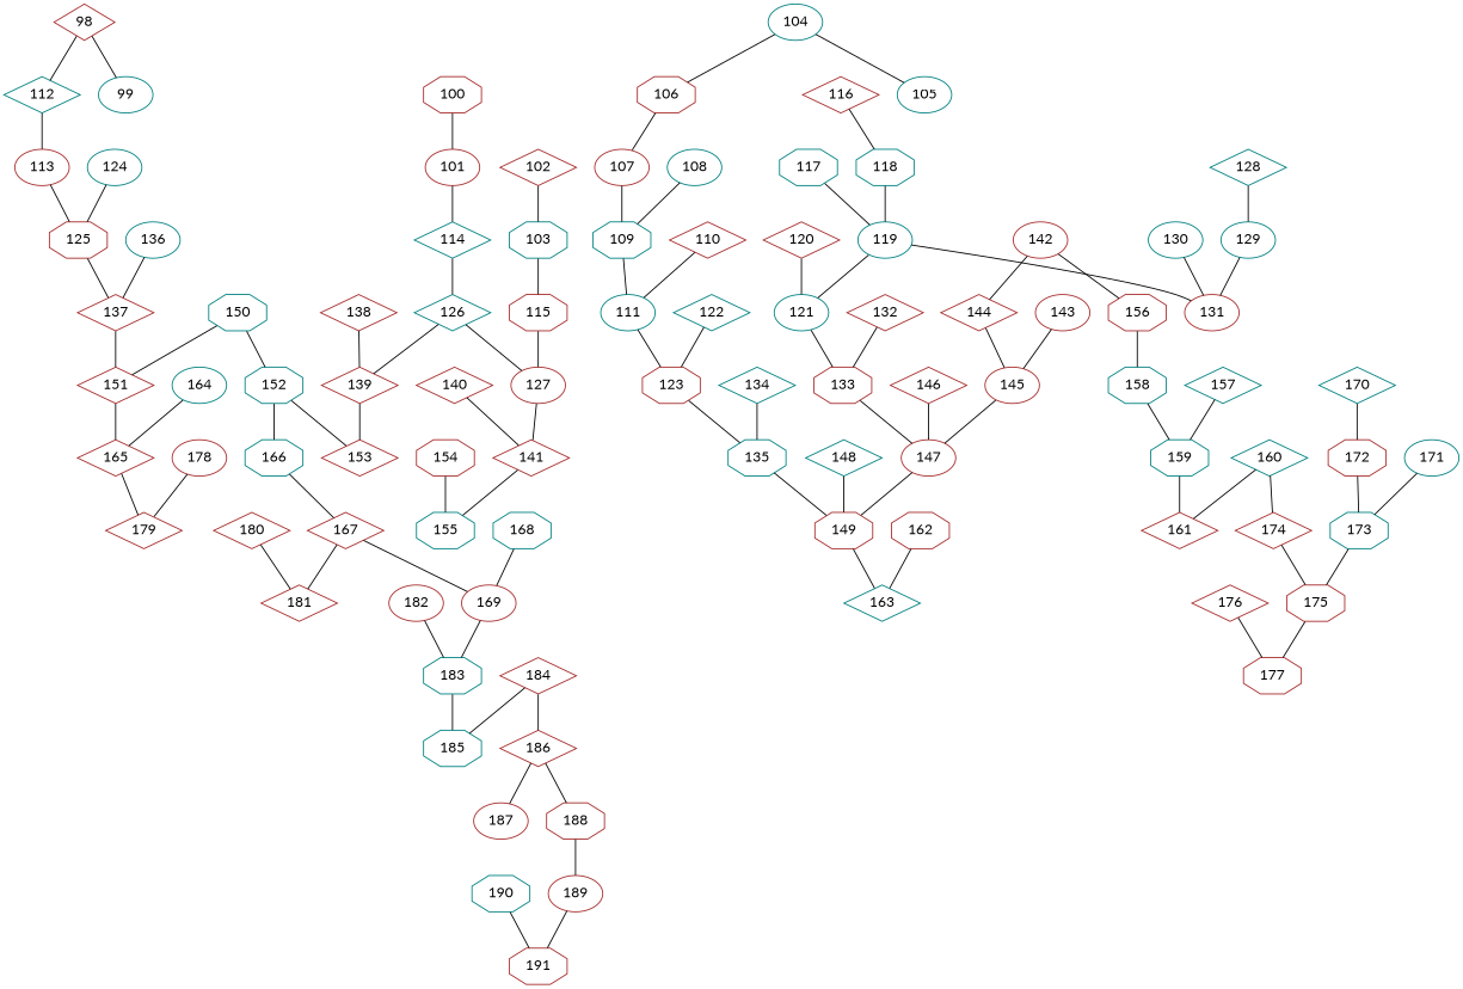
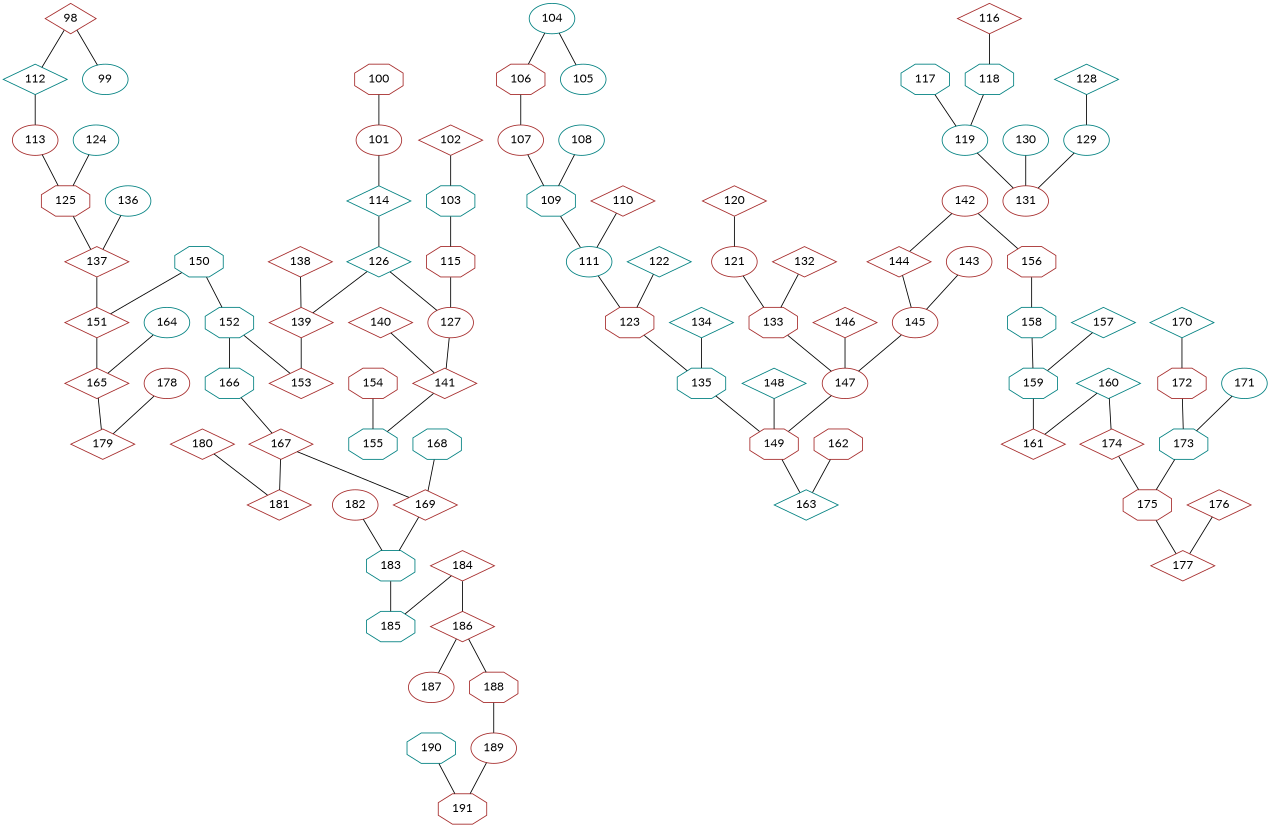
  graph {
    fontname=Lato
    node [color=brown fontname=Lato shape=diamond]
    edge [fontname=Lato]
    99 [color=teal shape=ellipse]
    98
    112 [color=teal]
    113 [shape=ellipse]
    100 [shape=octagon]
    101 [shape=ellipse]
    114 [color=teal]
    126 [color=teal]
    104 [color=teal shape=ellipse]
    106 [shape=octagon]
    105 [color=teal shape=ellipse]
    107 [shape=ellipse]
    109 [color=teal shape=octagon]
    111 [color=teal shape=ellipse]
    110
    123 [shape=octagon]
    135 [color=teal shape=octagon]
    152 [color=teal shape=octagon]
    153
    166 [color=teal shape=octagon]
    167
    122 [color=teal]
    149 [shape=octagon]
    124 [color=teal shape=ellipse]
    125 [shape=octagon]
    137
    151
    150 [color=teal shape=octagon]
    165
    179
    148 [color=teal]
    163 [color=teal]
    108 [color=teal shape=ellipse]
-   121 [color=teal shape=ellipse]
+   121 [shape=ellipse]
    120
    133 [shape=octagon]
    147 [shape=ellipse]
    146
    145 [shape=ellipse]
    144
    140
    141
    155 [color=teal shape=octagon]
    142 [shape=ellipse]
    156 [shape=octagon]
    158 [color=teal shape=octagon]
    143 [shape=ellipse]
    190 [color=teal shape=octagon]
    191 [shape=octagon]
    184
    186
    185 [color=teal shape=octagon]
    187 [shape=ellipse]
    188 [shape=octagon]
    189 [shape=ellipse]
    103 [color=teal shape=octagon]
    102
    115 [shape=octagon]
    127 [shape=ellipse]
    117 [color=teal shape=octagon]
    119 [color=teal shape=ellipse]
    131 [shape=ellipse]
    118 [color=teal shape=octagon]
    182 [shape=ellipse]
    183 [color=teal shape=octagon]
    178 [shape=ellipse]
    180
    181
    138
    139
-   177 [shape=octagon]
+   177
    176
    175 [shape=octagon]
    174
    116
    136 [color=teal shape=ellipse]
    172 [shape=octagon]
    173 [color=teal shape=octagon]
    171 [color=teal shape=ellipse]
    134 [color=teal]
    170 [color=teal]
    168 [color=teal shape=octagon]
-   169 [shape=ellipse]
+   169
    132
    164 [color=teal shape=ellipse]
    130 [color=teal shape=ellipse]
    162 [shape=octagon]
    160 [color=teal]
    161
    128 [color=teal]
    129 [color=teal shape=ellipse]
    157 [color=teal]
    159 [color=teal shape=octagon]
    154 [shape=octagon]
    98 -- 99
    98 -- 112
    112 -- 113
    113 -- 125
    100 -- 101
    101 -- 114
    114 -- 126
    126 -- 127
    126 -- 139
    104 -- 106
    104 -- 105
    106 -- 107
    107 -- 109
    109 -- 111
    111 -- 123
    110 -- 111
    123 -- 135
    135 -- 149
    152 -- 153
    152 -- 166
    166 -- 167
    167 -- 181
    167 -- 169
    122 -- 123
    149 -- 163
    124 -- 125
    125 -- 137
    137 -- 151
    151 -- 165
    150 -- 152
    150 -- 151
    165 -- 179
    148 -- 149
    108 -- 109
    121 -- 133
    120 -- 121
    133 -- 147
    147 -- 149
    146 -- 147
    145 -- 147
    144 -- 145
    140 -- 141
    141 -- 155
    142 -- 144
    142 -- 156
    156 -- 158
    158 -- 159
    143 -- 145
    190 -- 191
    184 -- 186
    184 -- 185
    186 -- 187
    186 -- 188
    188 -- 189
    189 -- 191
    103 -- 115
    102 -- 103
    115 -- 127
    127 -- 141
    117 -- 119
-   119 -- 121
    119 -- 131
    118 -- 119
    182 -- 183
    183 -- 185
    178 -- 179
    180 -- 181
    138 -- 139
    139 -- 153
    176 -- 177
    175 -- 177
    174 -- 175
    116 -- 118
    136 -- 137
    172 -- 173
    173 -- 175
    171 -- 173
    134 -- 135
    170 -- 172
    168 -- 169
    169 -- 183
    132 -- 133
    164 -- 165
    130 -- 131
    162 -- 163
    160 -- 174
    160 -- 161
    128 -- 129
    129 -- 131
    157 -- 159
    159 -- 161
    154 -- 155
  }
